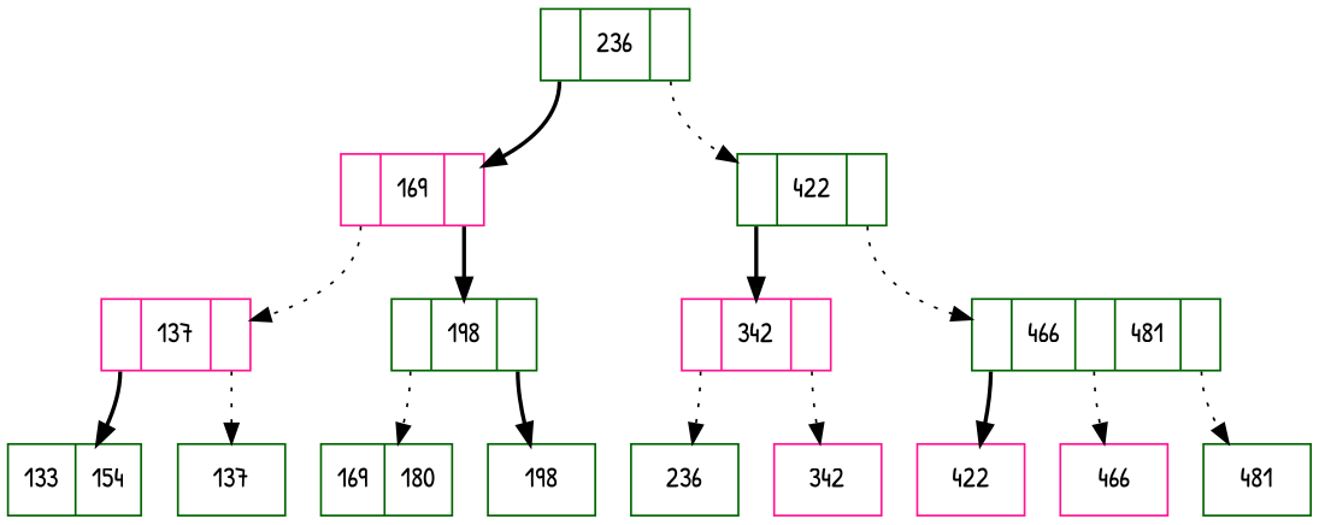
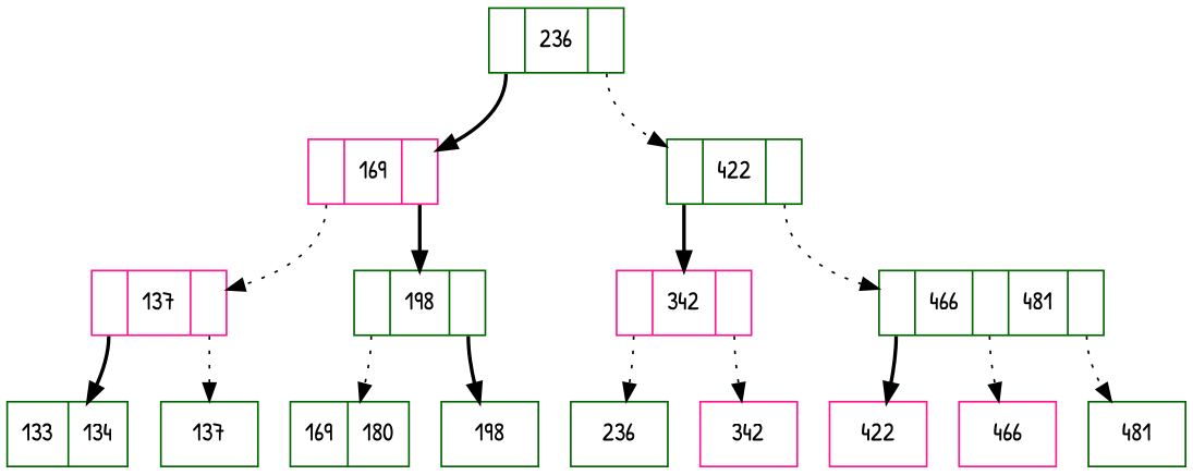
  digraph {
    fontname="Patrick Hand"
    node [shape=record color=darkgreen fontname="Patrick Hand"]
    edge [style=dotted fontname="Patrick Hand"]
    n1 [label="<pn7>|236|<pn14>"]
    n2 [label="<pn3>|169|<pn18>" color=deeppink]
    n3 [label="<pn11>|422|<pn6>"]
    n4 [label="<pn1>|137|<pn17>" color=deeppink]
    n5 [label="<pn10>|198|<pn16>"]
-   n6 [label="133|154"]
+   n6 [label="133|134"]
    n7 [label=137]
    n8 [label="169|180"]
    n9 [label=198]
    n10 [label="<pn8>|342|<pn4>" color=deeppink]
    n11 [label="<pn2>|466|<pn9>|481|<pn5>"]
    n12 [label=236]
    n13 [label=342 color=deeppink]
    n14 [label=422 color=deeppink]
    n15 [label=466 color=deeppink]
    n16 [label=481]
    n1 -> n2 [tailport=pn7 style=bold]
    n1 -> n3 [tailport=pn14]
    n2 -> n4 [tailport=pn3]
    n2 -> n5 [tailport=pn18 style=bold]
    n3 -> n10 [tailport=pn11 style=bold]
    n3 -> n11 [tailport=pn6]
    n4 -> n6 [tailport=pn1 style=bold]
    n4 -> n7 [tailport=pn17]
    n5 -> n8 [tailport=pn10]
    n5 -> n9 [tailport=pn16 style=bold]
    n10 -> n12 [tailport=pn8]
    n10 -> n13 [tailport=pn4]
    n11 -> n14 [tailport=pn2 style=bold]
    n11 -> n15 [tailport=pn9]
    n11 -> n16 [tailport=pn5]
  }
